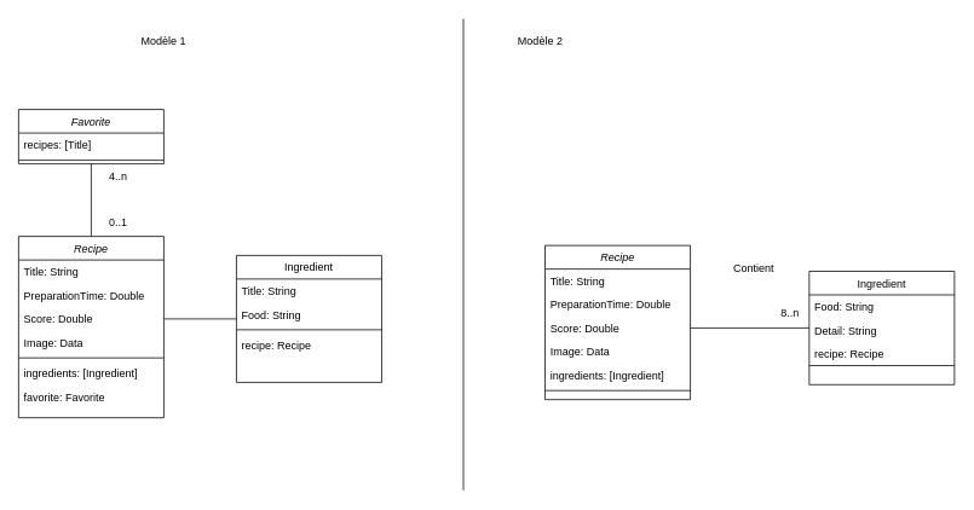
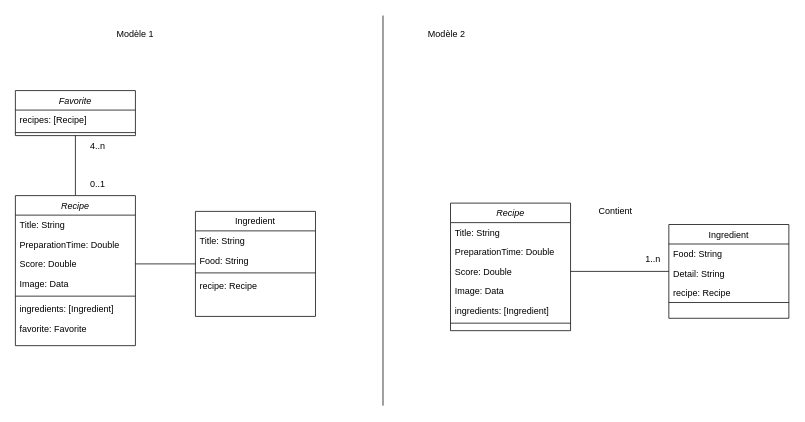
  <mxCell id="0" />
  <mxCell id="1" parent="0" />
  <mxCell id="2" style="edgeStyle=orthogonalEdgeStyle;rounded=0;orthogonalLoop=1;jettySize=auto;html=1;exitX=0.5;exitY=1;exitDx=0;exitDy=0;endArrow=none;endFill=0;" edge="1" parent="1" source="3" target="11"><mxGeometry relative="1" as="geometry" /></mxCell>
  <mxCell id="3" value="Favorite" style="swimlane;fontStyle=2;align=center;verticalAlign=top;childLayout=stackLayout;horizontal=1;startSize=26;horizontalStack=0;resizeParent=1;resizeLast=0;collapsible=1;marginBottom=0;rounded=0;shadow=0;strokeWidth=1;" parent="1" vertex="1"><mxGeometry x="20" y="120" width="160" height="60" as="geometry"><mxRectangle x="230" y="140" width="160" height="26" as="alternateBounds" /></mxGeometry></mxCell>
- <mxCell id="4" value="recipes: [Title]" style="text;align=left;verticalAlign=top;spacingLeft=4;spacingRight=4;overflow=hidden;rotatable=0;points=[[0,0.5],[1,0.5]];portConstraint=eastwest;" vertex="1" parent="3"><mxGeometry y="26" width="160" height="26" as="geometry" /></mxCell>
+ <mxCell id="4" value="recipes: [Recipe]" style="text;align=left;verticalAlign=top;spacingLeft=4;spacingRight=4;overflow=hidden;rotatable=0;points=[[0,0.5],[1,0.5]];portConstraint=eastwest;" vertex="1" parent="3"><mxGeometry y="26" width="160" height="26" as="geometry" /></mxCell>
  <mxCell id="5" value="" style="line;html=1;strokeWidth=1;align=left;verticalAlign=middle;spacingTop=-1;spacingLeft=3;spacingRight=3;rotatable=0;labelPosition=right;points=[];portConstraint=eastwest;" parent="3" vertex="1"><mxGeometry y="52" width="160" height="8" as="geometry" /></mxCell>
  <mxCell id="6" value="Ingredient" style="swimlane;fontStyle=0;align=center;verticalAlign=top;childLayout=stackLayout;horizontal=1;startSize=26;horizontalStack=0;resizeParent=1;resizeLast=0;collapsible=1;marginBottom=0;rounded=0;shadow=0;strokeWidth=1;" parent="1" vertex="1"><mxGeometry x="260" y="281" width="160" height="140" as="geometry"><mxRectangle x="550" y="140" width="160" height="26" as="alternateBounds" /></mxGeometry></mxCell>
  <mxCell id="7" value="Title: String" style="text;align=left;verticalAlign=top;spacingLeft=4;spacingRight=4;overflow=hidden;rotatable=0;points=[[0,0.5],[1,0.5]];portConstraint=eastwest;" parent="6" vertex="1"><mxGeometry y="26" width="160" height="26" as="geometry" /></mxCell>
  <mxCell id="8" value="Food: String" style="text;align=left;verticalAlign=top;spacingLeft=4;spacingRight=4;overflow=hidden;rotatable=0;points=[[0,0.5],[1,0.5]];portConstraint=eastwest;rounded=0;shadow=0;html=0;" parent="6" vertex="1"><mxGeometry y="52" width="160" height="26" as="geometry" /></mxCell>
  <mxCell id="9" value="" style="line;html=1;strokeWidth=1;align=left;verticalAlign=middle;spacingTop=-1;spacingLeft=3;spacingRight=3;rotatable=0;labelPosition=right;points=[];portConstraint=eastwest;" parent="6" vertex="1"><mxGeometry y="78" width="160" height="8" as="geometry" /></mxCell>
  <mxCell id="10" value="recipe: Recipe" style="text;align=left;verticalAlign=top;spacingLeft=4;spacingRight=4;overflow=hidden;rotatable=0;points=[[0,0.5],[1,0.5]];portConstraint=eastwest;rounded=0;shadow=0;html=0;" vertex="1" parent="6"><mxGeometry y="86" width="160" height="26" as="geometry" /></mxCell>
  <mxCell id="11" value="Recipe" style="swimlane;fontStyle=2;align=center;verticalAlign=top;childLayout=stackLayout;horizontal=1;startSize=26;horizontalStack=0;resizeParent=1;resizeLast=0;collapsible=1;marginBottom=0;rounded=0;shadow=0;strokeWidth=1;" vertex="1" parent="1"><mxGeometry x="20" y="260" width="160" height="200" as="geometry"><mxRectangle x="230" y="140" width="160" height="26" as="alternateBounds" /></mxGeometry></mxCell>
  <mxCell id="12" value="Title: String" style="text;align=left;verticalAlign=top;spacingLeft=4;spacingRight=4;overflow=hidden;rotatable=0;points=[[0,0.5],[1,0.5]];portConstraint=eastwest;" vertex="1" parent="11"><mxGeometry y="26" width="160" height="26" as="geometry" /></mxCell>
  <mxCell id="13" value="PreparationTime: Double" style="text;align=left;verticalAlign=top;spacingLeft=4;spacingRight=4;overflow=hidden;rotatable=0;points=[[0,0.5],[1,0.5]];portConstraint=eastwest;rounded=0;shadow=0;html=0;" vertex="1" parent="11"><mxGeometry y="52" width="160" height="26" as="geometry" /></mxCell>
  <mxCell id="14" value="Score: Double" style="text;align=left;verticalAlign=top;spacingLeft=4;spacingRight=4;overflow=hidden;rotatable=0;points=[[0,0.5],[1,0.5]];portConstraint=eastwest;rounded=0;shadow=0;html=0;" vertex="1" parent="11"><mxGeometry y="78" width="160" height="26" as="geometry" /></mxCell>
  <mxCell id="15" value="Image: Data" style="text;align=left;verticalAlign=top;spacingLeft=4;spacingRight=4;overflow=hidden;rotatable=0;points=[[0,0.5],[1,0.5]];portConstraint=eastwest;" vertex="1" parent="11"><mxGeometry y="104" width="160" height="26" as="geometry" /></mxCell>
  <mxCell id="16" value="" style="line;html=1;strokeWidth=1;align=left;verticalAlign=middle;spacingTop=-1;spacingLeft=3;spacingRight=3;rotatable=0;labelPosition=right;points=[];portConstraint=eastwest;" vertex="1" parent="11"><mxGeometry y="130" width="160" height="8" as="geometry" /></mxCell>
  <mxCell id="17" value="ingredients: [Ingredient]" style="text;align=left;verticalAlign=top;spacingLeft=4;spacingRight=4;overflow=hidden;rotatable=0;points=[[0,0.5],[1,0.5]];portConstraint=eastwest;" vertex="1" parent="11"><mxGeometry y="138" width="160" height="26" as="geometry" /></mxCell>
  <mxCell id="18" value="favorite: Favorite" style="text;align=left;verticalAlign=top;spacingLeft=4;spacingRight=4;overflow=hidden;rotatable=0;points=[[0,0.5],[1,0.5]];portConstraint=eastwest;" vertex="1" parent="11"><mxGeometry y="164" width="160" height="26" as="geometry" /></mxCell>
  <mxCell id="19" style="edgeStyle=orthogonalEdgeStyle;rounded=0;orthogonalLoop=1;jettySize=auto;html=1;exitX=1;exitY=0.5;exitDx=0;exitDy=0;endArrow=none;endFill=0;" edge="1" parent="1" source="14" target="6"><mxGeometry relative="1" as="geometry" /></mxCell>
  <mxCell id="20" value="4..n" style="text;html=1;strokeColor=none;fillColor=none;align=center;verticalAlign=middle;whiteSpace=wrap;rounded=0;" vertex="1" parent="1"><mxGeometry x="100" y="180" width="60" height="30" as="geometry" /></mxCell>
  <mxCell id="21" value="0..1" style="text;html=1;strokeColor=none;fillColor=none;align=center;verticalAlign=middle;whiteSpace=wrap;rounded=0;" vertex="1" parent="1"><mxGeometry x="100" y="230" width="60" height="30" as="geometry" /></mxCell>
  <mxCell id="22" value="Ingredient" style="swimlane;fontStyle=0;align=center;verticalAlign=top;childLayout=stackLayout;horizontal=1;startSize=26;horizontalStack=0;resizeParent=1;resizeLast=0;collapsible=1;marginBottom=0;rounded=0;shadow=0;strokeWidth=1;" vertex="1" parent="1"><mxGeometry x="891" y="298.5" width="160" height="125" as="geometry"><mxRectangle x="550" y="140" width="160" height="26" as="alternateBounds" /></mxGeometry></mxCell>
  <mxCell id="23" value="Food: String" style="text;align=left;verticalAlign=top;spacingLeft=4;spacingRight=4;overflow=hidden;rotatable=0;points=[[0,0.5],[1,0.5]];portConstraint=eastwest;" vertex="1" parent="22"><mxGeometry y="26" width="160" height="26" as="geometry" /></mxCell>
  <mxCell id="24" value="Detail: String" style="text;align=left;verticalAlign=top;spacingLeft=4;spacingRight=4;overflow=hidden;rotatable=0;points=[[0,0.5],[1,0.5]];portConstraint=eastwest;rounded=0;shadow=0;html=0;" vertex="1" parent="22"><mxGeometry y="52" width="160" height="26" as="geometry" /></mxCell>
  <mxCell id="25" value="recipe: Recipe" style="text;align=left;verticalAlign=top;spacingLeft=4;spacingRight=4;overflow=hidden;rotatable=0;points=[[0,0.5],[1,0.5]];portConstraint=eastwest;rounded=0;shadow=0;html=0;" vertex="1" parent="22"><mxGeometry y="78" width="160" height="22" as="geometry" /></mxCell>
  <mxCell id="26" value="" style="line;html=1;strokeWidth=1;align=left;verticalAlign=middle;spacingTop=-1;spacingLeft=3;spacingRight=3;rotatable=0;labelPosition=right;points=[];portConstraint=eastwest;" vertex="1" parent="22"><mxGeometry y="100" width="160" height="8" as="geometry" /></mxCell>
  <mxCell id="27" value="Recipe" style="swimlane;fontStyle=2;align=center;verticalAlign=top;childLayout=stackLayout;horizontal=1;startSize=26;horizontalStack=0;resizeParent=1;resizeLast=0;collapsible=1;marginBottom=0;rounded=0;shadow=0;strokeWidth=1;" vertex="1" parent="1"><mxGeometry x="600" y="270" width="160" height="170" as="geometry"><mxRectangle x="950" y="350" width="160" height="26" as="alternateBounds" /></mxGeometry></mxCell>
  <mxCell id="28" value="Title: String" style="text;align=left;verticalAlign=top;spacingLeft=4;spacingRight=4;overflow=hidden;rotatable=0;points=[[0,0.5],[1,0.5]];portConstraint=eastwest;" vertex="1" parent="27"><mxGeometry y="26" width="160" height="26" as="geometry" /></mxCell>
  <mxCell id="29" value="PreparationTime: Double" style="text;align=left;verticalAlign=top;spacingLeft=4;spacingRight=4;overflow=hidden;rotatable=0;points=[[0,0.5],[1,0.5]];portConstraint=eastwest;rounded=0;shadow=0;html=0;" vertex="1" parent="27"><mxGeometry y="52" width="160" height="26" as="geometry" /></mxCell>
  <mxCell id="30" value="Score: Double" style="text;align=left;verticalAlign=top;spacingLeft=4;spacingRight=4;overflow=hidden;rotatable=0;points=[[0,0.5],[1,0.5]];portConstraint=eastwest;rounded=0;shadow=0;html=0;" vertex="1" parent="27"><mxGeometry y="78" width="160" height="26" as="geometry" /></mxCell>
  <mxCell id="31" value="Image: Data" style="text;align=left;verticalAlign=top;spacingLeft=4;spacingRight=4;overflow=hidden;rotatable=0;points=[[0,0.5],[1,0.5]];portConstraint=eastwest;" vertex="1" parent="27"><mxGeometry y="104" width="160" height="26" as="geometry" /></mxCell>
  <mxCell id="32" value="ingredients: [Ingredient]" style="text;align=left;verticalAlign=top;spacingLeft=4;spacingRight=4;overflow=hidden;rotatable=0;points=[[0,0.5],[1,0.5]];portConstraint=eastwest;" vertex="1" parent="27"><mxGeometry y="130" width="160" height="26" as="geometry" /></mxCell>
  <mxCell id="33" value="" style="line;html=1;strokeWidth=1;align=left;verticalAlign=middle;spacingTop=-1;spacingLeft=3;spacingRight=3;rotatable=0;labelPosition=right;points=[];portConstraint=eastwest;" vertex="1" parent="27"><mxGeometry y="156" width="160" height="8" as="geometry" /></mxCell>
  <mxCell id="34" style="edgeStyle=orthogonalEdgeStyle;rounded=0;orthogonalLoop=1;jettySize=auto;html=1;exitX=1;exitY=0.5;exitDx=0;exitDy=0;endArrow=none;endFill=0;" edge="1" parent="1" source="30" target="22"><mxGeometry relative="1" as="geometry" /></mxCell>
  <mxCell id="35" value="Modèle 1" style="text;html=1;strokeColor=none;fillColor=none;align=center;verticalAlign=middle;whiteSpace=wrap;rounded=0;" vertex="1" parent="1"><mxGeometry x="150" y="30" width="60" height="30" as="geometry" /></mxCell>
  <mxCell id="36" value="Modèle 2" style="text;html=1;strokeColor=none;fillColor=none;align=center;verticalAlign=middle;whiteSpace=wrap;rounded=0;" vertex="1" parent="1"><mxGeometry x="565" y="30" width="60" height="30" as="geometry" /></mxCell>
  <mxCell id="37" value="" style="endArrow=none;html=1;rounded=0;" edge="1" parent="1"><mxGeometry width="50" height="50" relative="1" as="geometry"><mxPoint x="510" y="540" as="sourcePoint" /><mxPoint x="510" y="20" as="targetPoint" /></mxGeometry></mxCell>
- <mxCell id="38" value="8..n" style="text;html=1;strokeColor=none;fillColor=none;align=center;verticalAlign=middle;whiteSpace=wrap;rounded=0;" vertex="1" parent="1"><mxGeometry x="840" y="330" width="60" height="30" as="geometry" /></mxCell>
- <mxCell id="39" value="Contient" style="text;html=1;strokeColor=none;fillColor=none;align=center;verticalAlign=middle;whiteSpace=wrap;rounded=0;" vertex="1" parent="1"><mxGeometry x="800" y="281" width="60" height="30" as="geometry" /></mxCell>
+ <mxCell id="38" value="1..n" style="text;html=1;strokeColor=none;fillColor=none;align=center;verticalAlign=middle;whiteSpace=wrap;rounded=0;" vertex="1" parent="1"><mxGeometry x="840" y="330" width="60" height="30" as="geometry" /></mxCell>
+ <mxCell id="39" value="Contient" style="text;html=1;strokeColor=none;fillColor=none;align=center;verticalAlign=middle;whiteSpace=wrap;rounded=0;" vertex="1" parent="1"><mxGeometry x="790" y="266" width="60" height="30" as="geometry" /></mxCell>
